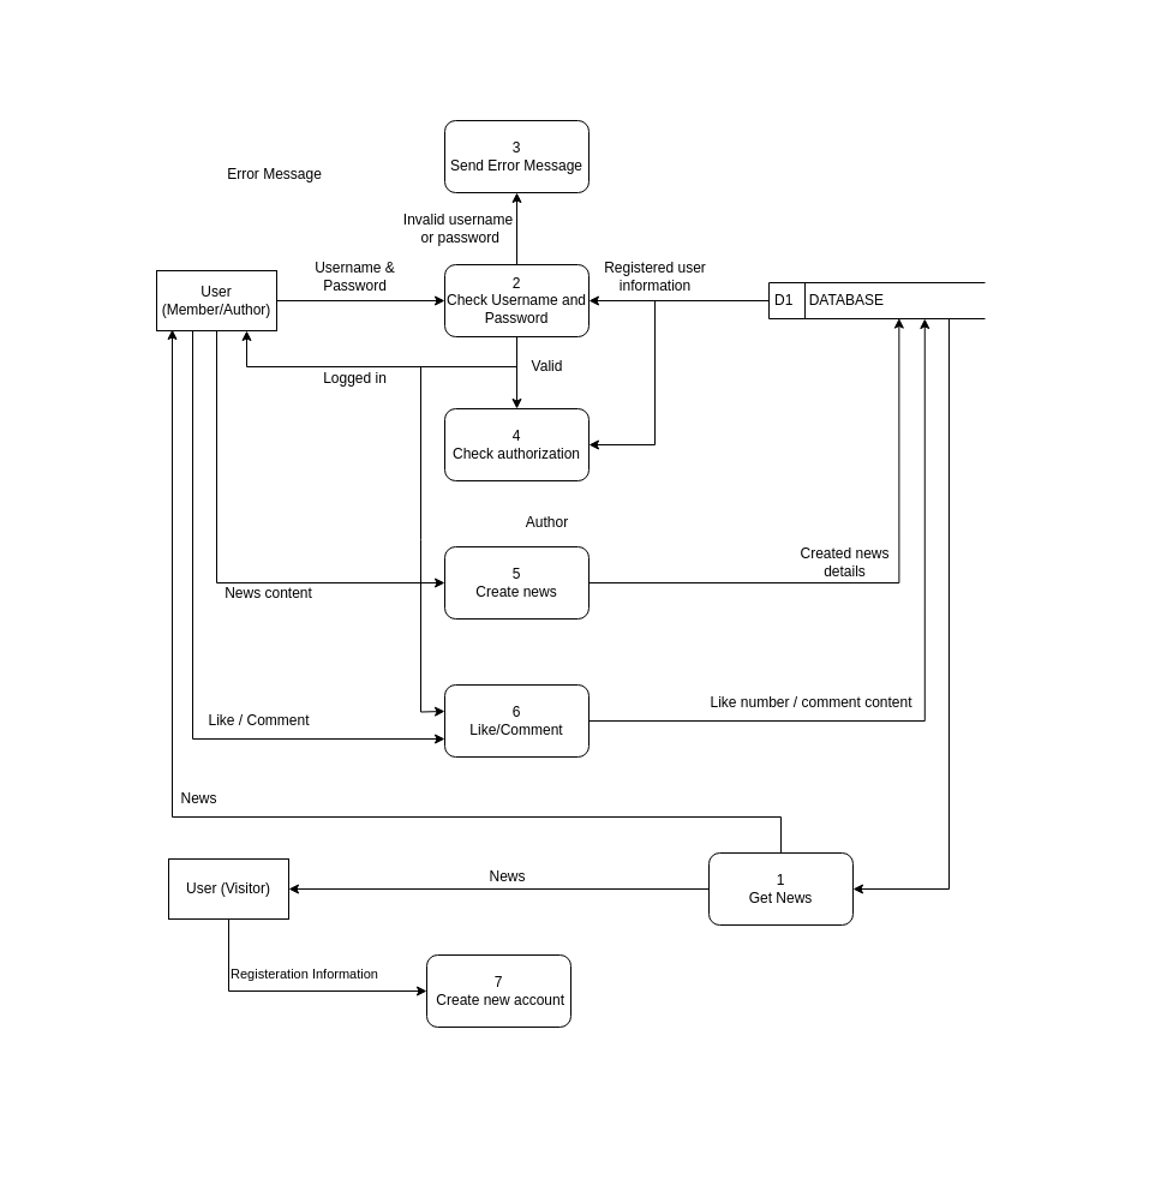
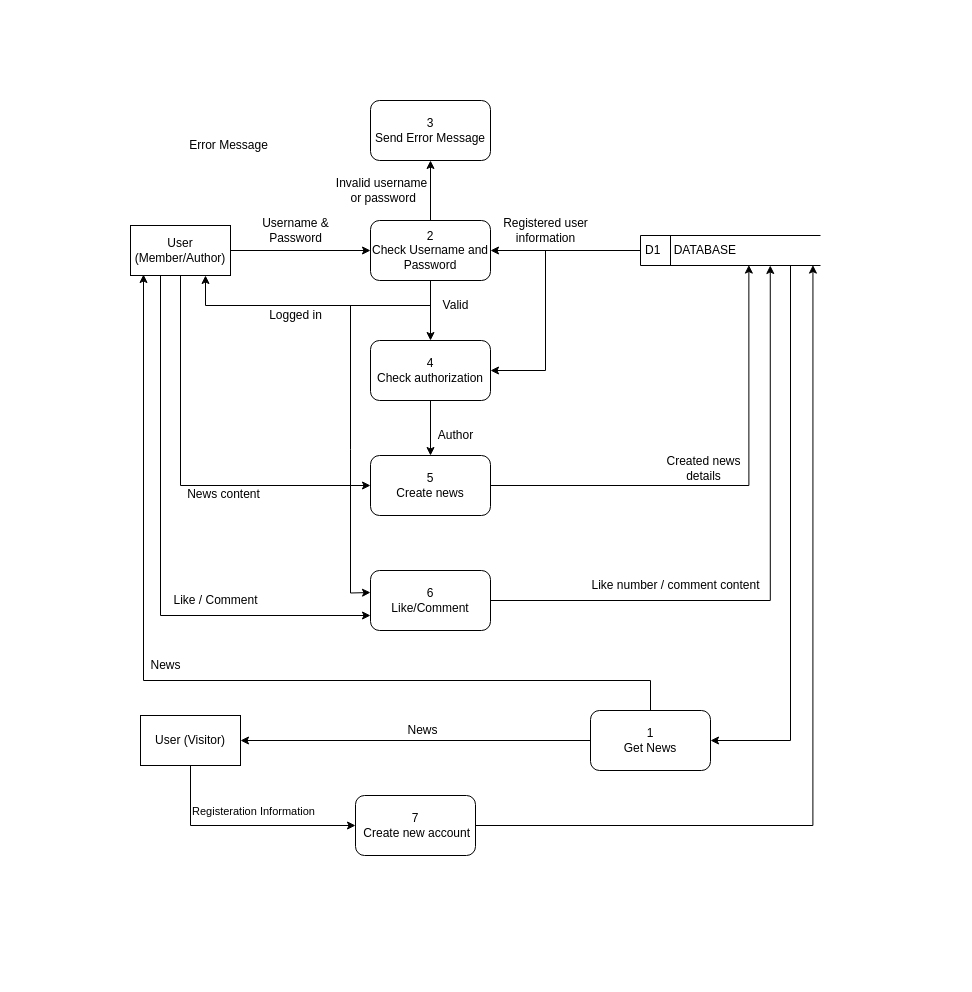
  <mxCell id="0" />
  <mxCell id="1" parent="0" />
  <mxCell id="2" style="edgeStyle=orthogonalEdgeStyle;orthogonalLoop=1;jettySize=auto;html=1;exitX=0.5;exitY=1;exitDx=0;exitDy=0;entryX=0;entryY=0.5;entryDx=0;entryDy=0;rounded=0;" parent="1" source="5" target="31" edge="1"><mxGeometry relative="1" as="geometry" /></mxCell>
  <mxCell id="3" style="edgeStyle=orthogonalEdgeStyle;rounded=0;orthogonalLoop=1;jettySize=auto;html=1;exitX=1;exitY=0.5;exitDx=0;exitDy=0;entryX=0;entryY=0.5;entryDx=0;entryDy=0;" edge="1" parent="1" source="5" target="14"><mxGeometry relative="1" as="geometry" /></mxCell>
  <mxCell id="4" style="edgeStyle=orthogonalEdgeStyle;rounded=0;orthogonalLoop=1;jettySize=auto;html=1;exitX=0.25;exitY=1;exitDx=0;exitDy=0;entryX=0;entryY=0.75;entryDx=0;entryDy=0;" edge="1" parent="1" source="5" target="36"><mxGeometry relative="1" as="geometry"><Array as="points"><mxPoint x="160" y="275" /><mxPoint x="160" y="615" /></Array></mxGeometry></mxCell>
  <mxCell id="5" value="User&lt;br&gt;(Member/Author)" style="html=1;dashed=0;whiteSpace=wrap;" parent="1" vertex="1"><mxGeometry x="130" y="225" width="100" height="50" as="geometry" /></mxCell>
  <mxCell id="6" style="edgeStyle=orthogonalEdgeStyle;rounded=0;orthogonalLoop=1;jettySize=auto;html=1;exitX=0;exitY=0.5;exitDx=0;exitDy=0;entryX=1;entryY=0.5;entryDx=0;entryDy=0;" parent="1" source="8" target="14" edge="1"><mxGeometry relative="1" as="geometry" /></mxCell>
  <mxCell id="7" style="edgeStyle=orthogonalEdgeStyle;rounded=0;orthogonalLoop=1;jettySize=auto;html=1;entryX=1;entryY=0.5;entryDx=0;entryDy=0;" parent="1" source="8" target="11" edge="1"><mxGeometry relative="1" as="geometry"><Array as="points"><mxPoint x="790" y="740" /></Array></mxGeometry></mxCell>
  <mxCell id="8" value="D1&amp;nbsp; &amp;nbsp; DATABASE" style="html=1;dashed=0;whiteSpace=wrap;shape=mxgraph.dfd.dataStoreID;align=left;spacingLeft=3;points=[[0,0],[0.5,0],[1,0],[0,0.5],[1,0.5],[0,1],[0.5,1],[1,1]];" parent="1" vertex="1"><mxGeometry x="640" y="235" width="180" height="30" as="geometry" /></mxCell>
  <mxCell id="9" style="edgeStyle=orthogonalEdgeStyle;rounded=0;orthogonalLoop=1;jettySize=auto;html=1;exitX=0;exitY=0.5;exitDx=0;exitDy=0;entryX=1;entryY=0.5;entryDx=0;entryDy=0;startArrow=none;" parent="1" source="11" target="23" edge="1"><mxGeometry relative="1" as="geometry"><mxPoint x="425" y="740" as="sourcePoint" /><Array as="points" /></mxGeometry></mxCell>
  <mxCell id="10" style="edgeStyle=orthogonalEdgeStyle;orthogonalLoop=1;jettySize=auto;html=1;entryX=0.13;entryY=0.98;entryDx=0;entryDy=0;entryPerimeter=0;rounded=0;" parent="1" source="11" target="5" edge="1"><mxGeometry relative="1" as="geometry"><Array as="points"><mxPoint x="650" y="680" /><mxPoint x="143" y="680" /></Array></mxGeometry></mxCell>
  <mxCell id="11" value="1&lt;br&gt;Get News" style="rounded=1;whiteSpace=wrap;html=1;" parent="1" vertex="1"><mxGeometry x="590" y="710" width="120" height="60" as="geometry" /></mxCell>
  <mxCell id="12" style="edgeStyle=orthogonalEdgeStyle;rounded=0;orthogonalLoop=1;jettySize=auto;html=1;exitX=0.5;exitY=1;exitDx=0;exitDy=0;entryX=0.5;entryY=0;entryDx=0;entryDy=0;" parent="1" source="14" target="26" edge="1"><mxGeometry relative="1" as="geometry" /></mxCell>
  <mxCell id="13" style="edgeStyle=orthogonalEdgeStyle;rounded=0;orthogonalLoop=1;jettySize=auto;html=1;exitX=0.5;exitY=0;exitDx=0;exitDy=0;entryX=0.5;entryY=1;entryDx=0;entryDy=0;" edge="1" parent="1" source="14" target="16"><mxGeometry relative="1" as="geometry" /></mxCell>
  <mxCell id="14" value="2&lt;br&gt;Check Username and Password" style="rounded=1;whiteSpace=wrap;html=1;" parent="1" vertex="1"><mxGeometry x="370" y="220" width="120" height="60" as="geometry" /></mxCell>
  <mxCell id="15" value="Username &amp;amp; &lt;br&gt;Password" style="text;html=1;align=center;verticalAlign=middle;resizable=0;points=[];autosize=1;strokeColor=none;fillColor=none;" parent="1" vertex="1"><mxGeometry x="250" y="210" width="90" height="40" as="geometry" /></mxCell>
  <mxCell id="16" value="3&lt;br&gt;Send Error Message" style="rounded=1;whiteSpace=wrap;html=1;" parent="1" vertex="1"><mxGeometry x="370" y="100" width="120" height="60" as="geometry" /></mxCell>
  <mxCell id="17" value="Invalid username&lt;br&gt;&amp;nbsp;or password" style="text;html=1;align=center;verticalAlign=middle;resizable=0;points=[];autosize=1;strokeColor=none;fillColor=none;" parent="1" vertex="1"><mxGeometry x="326" y="170" width="110" height="40" as="geometry" /></mxCell>
  <mxCell id="18" value="Error Message" style="text;html=1;align=center;verticalAlign=middle;resizable=0;points=[];autosize=1;strokeColor=none;fillColor=none;" parent="1" vertex="1"><mxGeometry x="178" y="130" width="100" height="30" as="geometry" /></mxCell>
  <mxCell id="19" style="edgeStyle=orthogonalEdgeStyle;rounded=0;orthogonalLoop=1;jettySize=auto;html=1;entryX=1;entryY=0.5;entryDx=0;entryDy=0;" parent="1" source="20" target="26" edge="1"><mxGeometry relative="1" as="geometry" /></mxCell>
  <mxCell id="20" value="Registered user&lt;br&gt;information" style="text;html=1;align=center;verticalAlign=middle;resizable=0;points=[];autosize=1;strokeColor=none;fillColor=none;" parent="1" vertex="1"><mxGeometry x="490" y="210" width="110" height="40" as="geometry" /></mxCell>
  <mxCell id="21" style="edgeStyle=orthogonalEdgeStyle;orthogonalLoop=1;jettySize=auto;html=1;exitX=0.5;exitY=1;exitDx=0;exitDy=0;entryX=0;entryY=0.5;entryDx=0;entryDy=0;rounded=0;" edge="1" parent="1" source="23" target="42"><mxGeometry relative="1" as="geometry"><mxPoint x="320" y="930" as="targetPoint" /></mxGeometry></mxCell>
  <mxCell id="22" value="Registeration Information" style="edgeLabel;html=1;align=center;verticalAlign=middle;resizable=0;points=[];" vertex="1" connectable="0" parent="21"><mxGeometry x="0.262" y="-2" relative="1" as="geometry"><mxPoint x="-20" y="-17" as="offset" /></mxGeometry></mxCell>
  <mxCell id="23" value="User (Visitor)" style="html=1;dashed=0;whiteSpace=wrap;" parent="1" vertex="1"><mxGeometry x="140" y="715" width="100" height="50" as="geometry" /></mxCell>
  <mxCell id="24" value="&amp;nbsp;" style="text;html=1;align=center;verticalAlign=middle;resizable=0;points=[];autosize=1;strokeColor=none;fillColor=none;" parent="1" vertex="1"><mxGeometry x="920" y="470" width="30" height="30" as="geometry" /></mxCell>
+ <mxCell id="25" style="edgeStyle=orthogonalEdgeStyle;rounded=0;orthogonalLoop=1;jettySize=auto;html=1;entryX=0.5;entryY=0;entryDx=0;entryDy=0;" parent="1" source="26" target="31" edge="1"><mxGeometry relative="1" as="geometry" /></mxCell>
  <mxCell id="26" value="4&lt;br&gt;Check authorization" style="rounded=1;whiteSpace=wrap;html=1;" parent="1" vertex="1"><mxGeometry x="370" y="340" width="120" height="60" as="geometry" /></mxCell>
  <mxCell id="27" style="edgeStyle=orthogonalEdgeStyle;rounded=0;orthogonalLoop=1;jettySize=auto;html=1;entryX=0.75;entryY=1;entryDx=0;entryDy=0;" parent="1" source="28" target="5" edge="1"><mxGeometry relative="1" as="geometry" /></mxCell>
  <mxCell id="28" value="Valid" style="text;html=1;align=center;verticalAlign=middle;resizable=0;points=[];autosize=1;strokeColor=none;fillColor=none;" parent="1" vertex="1"><mxGeometry x="430" y="290" width="50" height="30" as="geometry" /></mxCell>
  <mxCell id="29" value="Logged in" style="text;html=1;align=center;verticalAlign=middle;resizable=0;points=[];autosize=1;strokeColor=none;fillColor=none;" parent="1" vertex="1"><mxGeometry x="255" y="300" width="80" height="30" as="geometry" /></mxCell>
  <mxCell id="30" style="edgeStyle=orthogonalEdgeStyle;rounded=0;orthogonalLoop=1;jettySize=auto;html=1;exitX=1;exitY=0.5;exitDx=0;exitDy=0;entryX=0.602;entryY=0.986;entryDx=0;entryDy=0;entryPerimeter=0;" edge="1" parent="1" source="31" target="8"><mxGeometry relative="1" as="geometry" /></mxCell>
  <mxCell id="31" value="5&lt;br&gt;Create news" style="rounded=1;whiteSpace=wrap;html=1;" parent="1" vertex="1"><mxGeometry x="370" y="455" width="120" height="60" as="geometry" /></mxCell>
  <mxCell id="32" value="Author" style="text;html=1;align=center;verticalAlign=middle;resizable=0;points=[];autosize=1;strokeColor=none;fillColor=none;" parent="1" vertex="1"><mxGeometry x="425" y="420" width="60" height="30" as="geometry" /></mxCell>
  <mxCell id="33" value="Created news&lt;br&gt;details" style="text;html=1;align=center;verticalAlign=middle;resizable=0;points=[];autosize=1;strokeColor=none;fillColor=none;" parent="1" vertex="1"><mxGeometry x="653" y="448" width="100" height="40" as="geometry" /></mxCell>
  <mxCell id="34" style="edgeStyle=orthogonalEdgeStyle;rounded=0;orthogonalLoop=1;jettySize=auto;html=1;exitX=0;exitY=0.5;exitDx=0;exitDy=0;startArrow=classic;startFill=1;endArrow=none;endFill=0;" edge="1" parent="1"><mxGeometry relative="1" as="geometry"><mxPoint x="350" y="305" as="targetPoint" /><mxPoint x="370" y="592" as="sourcePoint" /></mxGeometry></mxCell>
  <mxCell id="35" style="edgeStyle=orthogonalEdgeStyle;rounded=0;orthogonalLoop=1;jettySize=auto;html=1;exitX=1;exitY=0.5;exitDx=0;exitDy=0;entryX=0.721;entryY=1;entryDx=0;entryDy=0;entryPerimeter=0;startArrow=none;startFill=0;endArrow=classic;endFill=1;" edge="1" parent="1" source="36" target="8"><mxGeometry relative="1" as="geometry" /></mxCell>
  <mxCell id="36" value="6&lt;br&gt;Like/Comment" style="rounded=1;whiteSpace=wrap;html=1;" parent="1" vertex="1"><mxGeometry x="370" y="570" width="120" height="60" as="geometry" /></mxCell>
  <mxCell id="37" value="Like number / comment content" style="text;html=1;align=center;verticalAlign=middle;resizable=0;points=[];autosize=1;strokeColor=none;fillColor=none;" parent="1" vertex="1"><mxGeometry x="580" y="570" width="190" height="30" as="geometry" /></mxCell>
  <mxCell id="38" value="News" style="text;html=1;align=center;verticalAlign=middle;resizable=0;points=[];autosize=1;strokeColor=none;fillColor=none;" parent="1" vertex="1"><mxGeometry x="140" y="650" width="50" height="30" as="geometry" /></mxCell>
  <mxCell id="39" value="News content" style="text;html=1;align=center;verticalAlign=middle;resizable=0;points=[];autosize=1;strokeColor=none;fillColor=none;" parent="1" vertex="1"><mxGeometry x="173" y="479" width="100" height="30" as="geometry" /></mxCell>
  <mxCell id="40" value="Like / Comment" style="text;html=1;align=center;verticalAlign=middle;resizable=0;points=[];autosize=1;strokeColor=none;fillColor=none;" parent="1" vertex="1"><mxGeometry x="160" y="585" width="110" height="30" as="geometry" /></mxCell>
+ <mxCell id="41" style="edgeStyle=orthogonalEdgeStyle;rounded=0;orthogonalLoop=1;jettySize=auto;html=1;exitX=1;exitY=0.5;exitDx=0;exitDy=0;entryX=0.958;entryY=0.986;entryDx=0;entryDy=0;entryPerimeter=0;" edge="1" parent="1" source="42" target="8"><mxGeometry relative="1" as="geometry" /></mxCell>
  <mxCell id="42" value="7&lt;br&gt;&amp;nbsp;Create new account" style="rounded=1;whiteSpace=wrap;html=1;" vertex="1" parent="1"><mxGeometry x="355" y="795" width="120" height="60" as="geometry" /></mxCell>
  <mxCell id="43" value="News" style="text;html=1;align=center;verticalAlign=middle;resizable=0;points=[];autosize=1;strokeColor=none;fillColor=none;" vertex="1" parent="1"><mxGeometry x="397" y="715" width="50" height="30" as="geometry" /></mxCell>
  <mxCell id="44" value="&amp;nbsp;" style="text;html=1;align=center;verticalAlign=middle;resizable=0;points=[];autosize=1;strokeColor=none;fillColor=none;" vertex="1" parent="1"><mxGeometry x="20" y="460" width="30" height="30" as="geometry" /></mxCell>
  <mxCell id="45" value="&amp;nbsp;" style="text;html=1;align=center;verticalAlign=middle;resizable=0;points=[];autosize=1;strokeColor=none;fillColor=none;" vertex="1" parent="1"><mxGeometry x="436" y="940" width="30" height="30" as="geometry" /></mxCell>
  <mxCell id="46" value="&amp;nbsp;" style="text;html=1;align=center;verticalAlign=middle;resizable=0;points=[];autosize=1;strokeColor=none;fillColor=none;" vertex="1" parent="1"><mxGeometry x="417" y="20" width="30" height="30" as="geometry" /></mxCell>
